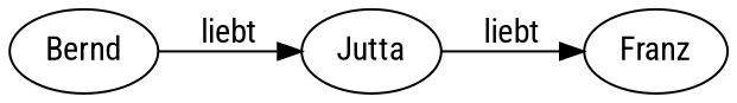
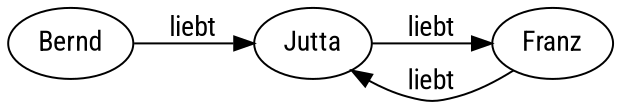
  digraph {
    fontname="Roboto Condensed"
    nodesep=0.7
    rankdir=LR
    node [fontname="Roboto Condensed"]
    edge [fontname="Roboto Condensed"]
    Jutta
    Franz
    Bernd
    Jutta -> Franz [label=liebt]
+   Franz -> Jutta [label=liebt]
    Bernd -> Jutta [label=liebt]
  }
